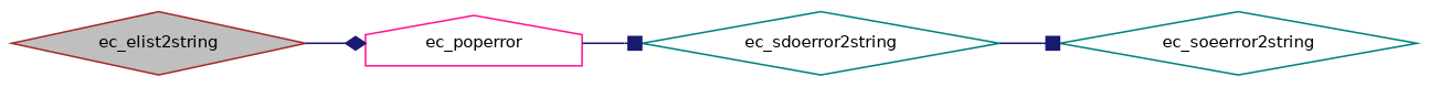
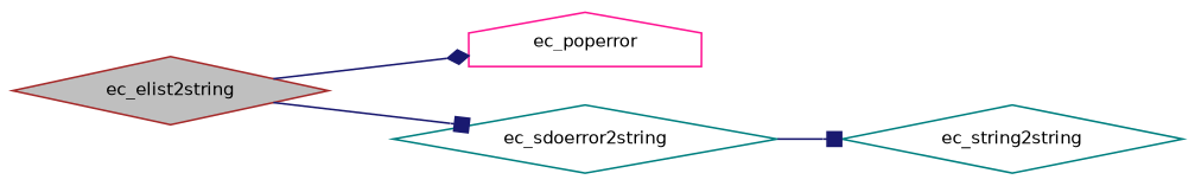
  digraph {
    rankdir=LR
    node [color=teal fillcolor=white fontname=Helvetica fontsize=10 shape=diamond style=filled]
    edge [arrowhead=box color=midnightblue fontname=Helvetica fontsize=10 labelfontname=Helvetica labelfontsize=10 style=solid]
    n1 [color=brown fillcolor=grey75 fontcolor=black height=0.2 label=ec_elist2string width=0.4]
    n2 [color=deeppink height=0.2 label=ec_poperror shape=house width=0.4]
    n3 [height=0.2 label=ec_sdoerror2string width=0.4]
-   n4 [height=0.2 label=ec_soeerror2string width=0.4]
+   n4 [height=0.2 label=ec_string2string width=0.4]
    n1 -> n2 [arrowhead=diamond]
-   n2 -> n3
+   n1 -> n3
    n3 -> n4
  }
